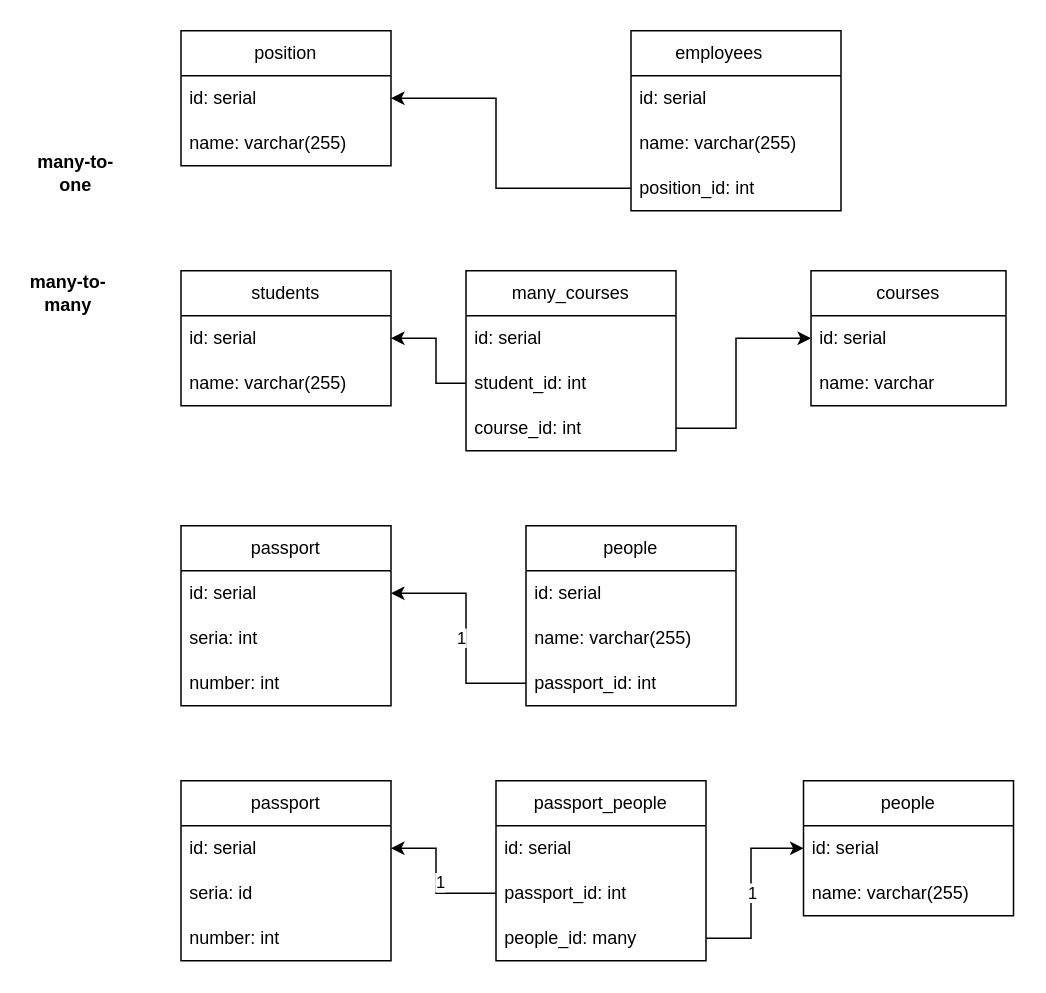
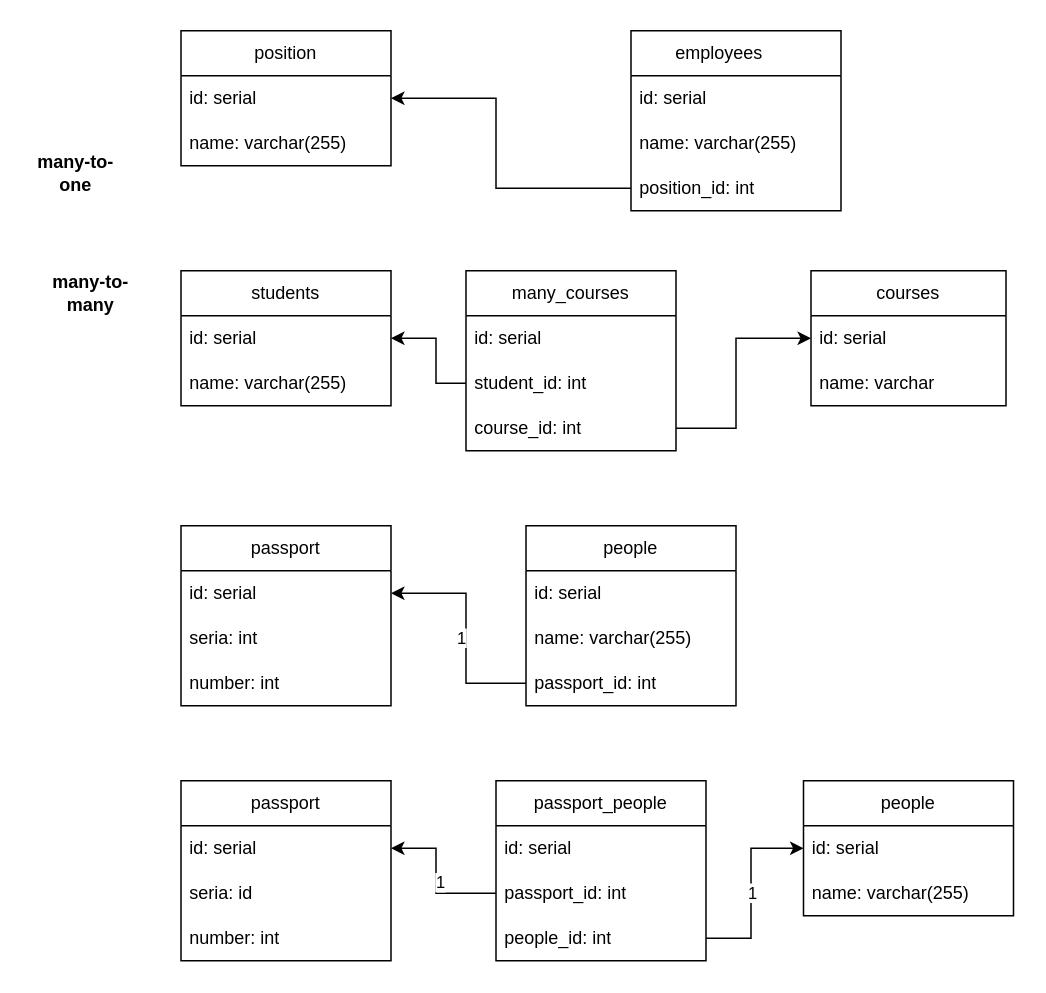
  <mxCell id="0" />
  <mxCell id="1" parent="0" />
  <mxCell id="2" value="position" style="swimlane;fontStyle=0;childLayout=stackLayout;horizontal=1;startSize=30;horizontalStack=0;resizeParent=1;resizeParentMax=0;resizeLast=0;collapsible=1;marginBottom=0;whiteSpace=wrap;html=1;" vertex="1" parent="1"><mxGeometry x="120" y="20" width="140" height="90" as="geometry" /></mxCell>
  <mxCell id="3" value="id: serial" style="text;strokeColor=none;fillColor=none;align=left;verticalAlign=middle;spacingLeft=4;spacingRight=4;overflow=hidden;points=[[0,0.5],[1,0.5]];portConstraint=eastwest;rotatable=0;whiteSpace=wrap;html=1;" vertex="1" parent="2"><mxGeometry y="30" width="140" height="30" as="geometry" /></mxCell>
  <mxCell id="4" value="name: varchar(255)" style="text;strokeColor=none;fillColor=none;align=left;verticalAlign=middle;spacingLeft=4;spacingRight=4;overflow=hidden;points=[[0,0.5],[1,0.5]];portConstraint=eastwest;rotatable=0;whiteSpace=wrap;html=1;" vertex="1" parent="2"><mxGeometry y="60" width="140" height="30" as="geometry" /></mxCell>
  <mxCell id="5" value="employees&lt;span style=&quot;white-space: pre;&quot;&gt;&#09;&lt;/span&gt;" style="swimlane;fontStyle=0;childLayout=stackLayout;horizontal=1;startSize=30;horizontalStack=0;resizeParent=1;resizeParentMax=0;resizeLast=0;collapsible=1;marginBottom=0;whiteSpace=wrap;html=1;" vertex="1" parent="1"><mxGeometry x="420" y="20" width="140" height="120" as="geometry" /></mxCell>
  <mxCell id="6" value="id: serial" style="text;strokeColor=none;fillColor=none;align=left;verticalAlign=middle;spacingLeft=4;spacingRight=4;overflow=hidden;points=[[0,0.5],[1,0.5]];portConstraint=eastwest;rotatable=0;whiteSpace=wrap;html=1;" vertex="1" parent="5"><mxGeometry y="30" width="140" height="30" as="geometry" /></mxCell>
  <mxCell id="7" value="name: varchar(255)" style="text;strokeColor=none;fillColor=none;align=left;verticalAlign=middle;spacingLeft=4;spacingRight=4;overflow=hidden;points=[[0,0.5],[1,0.5]];portConstraint=eastwest;rotatable=0;whiteSpace=wrap;html=1;" vertex="1" parent="5"><mxGeometry y="60" width="140" height="30" as="geometry" /></mxCell>
  <mxCell id="8" value="position_id: int" style="text;strokeColor=none;fillColor=none;align=left;verticalAlign=middle;spacingLeft=4;spacingRight=4;overflow=hidden;points=[[0,0.5],[1,0.5]];portConstraint=eastwest;rotatable=0;whiteSpace=wrap;html=1;" vertex="1" parent="5"><mxGeometry y="90" width="140" height="30" as="geometry" /></mxCell>
  <mxCell id="9" value="" style="endArrow=classic;html=1;rounded=0;entryX=1;entryY=0.5;entryDx=0;entryDy=0;exitX=0;exitY=0.5;exitDx=0;exitDy=0;" edge="1" parent="1" source="8" target="3"><mxGeometry width="50" height="50" relative="1" as="geometry"><mxPoint x="410" y="260" as="sourcePoint" /><mxPoint x="460" y="210" as="targetPoint" /><Array as="points"><mxPoint x="330" y="125" /><mxPoint x="330" y="65" /></Array></mxGeometry></mxCell>
  <mxCell id="10" value="&lt;b&gt;many-to-one&lt;/b&gt;" style="text;html=1;align=center;verticalAlign=middle;whiteSpace=wrap;rounded=0;" vertex="1" parent="1"><mxGeometry x="20" y="100" width="60" height="30" as="geometry" /></mxCell>
  <mxCell id="11" value="students" style="swimlane;fontStyle=0;childLayout=stackLayout;horizontal=1;startSize=30;horizontalStack=0;resizeParent=1;resizeParentMax=0;resizeLast=0;collapsible=1;marginBottom=0;whiteSpace=wrap;html=1;" vertex="1" parent="1"><mxGeometry x="120" y="180" width="140" height="90" as="geometry" /></mxCell>
  <mxCell id="12" value="id: serial" style="text;strokeColor=none;fillColor=none;align=left;verticalAlign=middle;spacingLeft=4;spacingRight=4;overflow=hidden;points=[[0,0.5],[1,0.5]];portConstraint=eastwest;rotatable=0;whiteSpace=wrap;html=1;" vertex="1" parent="11"><mxGeometry y="30" width="140" height="30" as="geometry" /></mxCell>
  <mxCell id="13" value="name: varchar(255)" style="text;strokeColor=none;fillColor=none;align=left;verticalAlign=middle;spacingLeft=4;spacingRight=4;overflow=hidden;points=[[0,0.5],[1,0.5]];portConstraint=eastwest;rotatable=0;whiteSpace=wrap;html=1;" vertex="1" parent="11"><mxGeometry y="60" width="140" height="30" as="geometry" /></mxCell>
  <mxCell id="14" value="many_courses" style="swimlane;fontStyle=0;childLayout=stackLayout;horizontal=1;startSize=30;horizontalStack=0;resizeParent=1;resizeParentMax=0;resizeLast=0;collapsible=1;marginBottom=0;whiteSpace=wrap;html=1;" vertex="1" parent="1"><mxGeometry x="310" y="180" width="140" height="120" as="geometry" /></mxCell>
  <mxCell id="15" value="id: serial" style="text;strokeColor=none;fillColor=none;align=left;verticalAlign=middle;spacingLeft=4;spacingRight=4;overflow=hidden;points=[[0,0.5],[1,0.5]];portConstraint=eastwest;rotatable=0;whiteSpace=wrap;html=1;" vertex="1" parent="14"><mxGeometry y="30" width="140" height="30" as="geometry" /></mxCell>
  <mxCell id="16" value="student_id: int" style="text;strokeColor=none;fillColor=none;align=left;verticalAlign=middle;spacingLeft=4;spacingRight=4;overflow=hidden;points=[[0,0.5],[1,0.5]];portConstraint=eastwest;rotatable=0;whiteSpace=wrap;html=1;" vertex="1" parent="14"><mxGeometry y="60" width="140" height="30" as="geometry" /></mxCell>
  <mxCell id="17" value="course_id: int" style="text;strokeColor=none;fillColor=none;align=left;verticalAlign=middle;spacingLeft=4;spacingRight=4;overflow=hidden;points=[[0,0.5],[1,0.5]];portConstraint=eastwest;rotatable=0;whiteSpace=wrap;html=1;" vertex="1" parent="14"><mxGeometry y="90" width="140" height="30" as="geometry" /></mxCell>
  <mxCell id="18" value="courses" style="swimlane;fontStyle=0;childLayout=stackLayout;horizontal=1;startSize=30;horizontalStack=0;resizeParent=1;resizeParentMax=0;resizeLast=0;collapsible=1;marginBottom=0;whiteSpace=wrap;html=1;" vertex="1" parent="1"><mxGeometry x="540" y="180" width="130" height="90" as="geometry" /></mxCell>
  <mxCell id="19" value="id: serial" style="text;strokeColor=none;fillColor=none;align=left;verticalAlign=middle;spacingLeft=4;spacingRight=4;overflow=hidden;points=[[0,0.5],[1,0.5]];portConstraint=eastwest;rotatable=0;whiteSpace=wrap;html=1;" vertex="1" parent="18"><mxGeometry y="30" width="130" height="30" as="geometry" /></mxCell>
  <mxCell id="20" value="name: varchar" style="text;strokeColor=none;fillColor=none;align=left;verticalAlign=middle;spacingLeft=4;spacingRight=4;overflow=hidden;points=[[0,0.5],[1,0.5]];portConstraint=eastwest;rotatable=0;whiteSpace=wrap;html=1;" vertex="1" parent="18"><mxGeometry y="60" width="130" height="30" as="geometry" /></mxCell>
  <mxCell id="21" value="" style="endArrow=classic;html=1;rounded=0;exitX=1;exitY=0.5;exitDx=0;exitDy=0;entryX=0;entryY=0.5;entryDx=0;entryDy=0;" edge="1" parent="1" source="17" target="19"><mxGeometry width="50" height="50" relative="1" as="geometry"><mxPoint x="465" y="270" as="sourcePoint" /><mxPoint x="515" y="220" as="targetPoint" /><Array as="points"><mxPoint x="490" y="285" /><mxPoint x="490" y="225" /></Array></mxGeometry></mxCell>
  <mxCell id="22" value="" style="endArrow=classic;html=1;rounded=0;entryX=1;entryY=0.5;entryDx=0;entryDy=0;exitX=0;exitY=0.5;exitDx=0;exitDy=0;" edge="1" parent="1" source="16" target="12"><mxGeometry width="50" height="50" relative="1" as="geometry"><mxPoint x="250" y="310" as="sourcePoint" /><mxPoint x="300" y="260" as="targetPoint" /><Array as="points"><mxPoint x="290" y="255" /><mxPoint x="290" y="225" /></Array></mxGeometry></mxCell>
- <mxCell id="23" value="&lt;b&gt;many-to-many&lt;/b&gt;" style="text;html=1;align=center;verticalAlign=middle;whiteSpace=wrap;rounded=0;" vertex="1" parent="1"><mxGeometry x="15" y="180" width="60" height="30" as="geometry" /></mxCell>
+ <mxCell id="23" value="&lt;b&gt;many-to-many&lt;/b&gt;" style="text;html=1;align=center;verticalAlign=middle;whiteSpace=wrap;rounded=0;" vertex="1" parent="1"><mxGeometry x="30" y="180" width="60" height="30" as="geometry" /></mxCell>
  <mxCell id="24" value="passport" style="swimlane;fontStyle=0;childLayout=stackLayout;horizontal=1;startSize=30;horizontalStack=0;resizeParent=1;resizeParentMax=0;resizeLast=0;collapsible=1;marginBottom=0;whiteSpace=wrap;html=1;" vertex="1" parent="1"><mxGeometry x="120" y="350" width="140" height="120" as="geometry" /></mxCell>
  <mxCell id="25" value="id: serial" style="text;strokeColor=none;fillColor=none;align=left;verticalAlign=middle;spacingLeft=4;spacingRight=4;overflow=hidden;points=[[0,0.5],[1,0.5]];portConstraint=eastwest;rotatable=0;whiteSpace=wrap;html=1;" vertex="1" parent="24"><mxGeometry y="30" width="140" height="30" as="geometry" /></mxCell>
  <mxCell id="26" value="seria: int&lt;span style=&quot;white-space: pre;&quot;&gt;&#09;&lt;/span&gt;" style="text;strokeColor=none;fillColor=none;align=left;verticalAlign=middle;spacingLeft=4;spacingRight=4;overflow=hidden;points=[[0,0.5],[1,0.5]];portConstraint=eastwest;rotatable=0;whiteSpace=wrap;html=1;" vertex="1" parent="24"><mxGeometry y="60" width="140" height="30" as="geometry" /></mxCell>
  <mxCell id="27" value="number: int" style="text;strokeColor=none;fillColor=none;align=left;verticalAlign=middle;spacingLeft=4;spacingRight=4;overflow=hidden;points=[[0,0.5],[1,0.5]];portConstraint=eastwest;rotatable=0;whiteSpace=wrap;html=1;" vertex="1" parent="24"><mxGeometry y="90" width="140" height="30" as="geometry" /></mxCell>
  <mxCell id="28" value="people" style="swimlane;fontStyle=0;childLayout=stackLayout;horizontal=1;startSize=30;horizontalStack=0;resizeParent=1;resizeParentMax=0;resizeLast=0;collapsible=1;marginBottom=0;whiteSpace=wrap;html=1;" vertex="1" parent="1"><mxGeometry x="350" y="350" width="140" height="120" as="geometry" /></mxCell>
  <mxCell id="29" value="id: serial" style="text;strokeColor=none;fillColor=none;align=left;verticalAlign=middle;spacingLeft=4;spacingRight=4;overflow=hidden;points=[[0,0.5],[1,0.5]];portConstraint=eastwest;rotatable=0;whiteSpace=wrap;html=1;" vertex="1" parent="28"><mxGeometry y="30" width="140" height="30" as="geometry" /></mxCell>
  <mxCell id="30" value="name: varchar(255)" style="text;strokeColor=none;fillColor=none;align=left;verticalAlign=middle;spacingLeft=4;spacingRight=4;overflow=hidden;points=[[0,0.5],[1,0.5]];portConstraint=eastwest;rotatable=0;whiteSpace=wrap;html=1;" vertex="1" parent="28"><mxGeometry y="60" width="140" height="30" as="geometry" /></mxCell>
  <mxCell id="31" value="passport_id: int" style="text;strokeColor=none;fillColor=none;align=left;verticalAlign=middle;spacingLeft=4;spacingRight=4;overflow=hidden;points=[[0,0.5],[1,0.5]];portConstraint=eastwest;rotatable=0;whiteSpace=wrap;html=1;" vertex="1" parent="28"><mxGeometry y="90" width="140" height="30" as="geometry" /></mxCell>
  <mxCell id="32" value="" style="endArrow=classic;html=1;rounded=0;entryX=1;entryY=0.5;entryDx=0;entryDy=0;exitX=0;exitY=0.5;exitDx=0;exitDy=0;" edge="1" parent="1" source="31" target="25"><mxGeometry relative="1" as="geometry"><mxPoint x="240" y="409.5" as="sourcePoint" /><mxPoint x="340" y="409.5" as="targetPoint" /><Array as="points"><mxPoint x="310" y="455" /><mxPoint x="310" y="395" /></Array></mxGeometry></mxCell>
  <mxCell id="33" value="1" style="edgeLabel;html=1;align=center;verticalAlign=middle;resizable=0;points=[];" vertex="1" connectable="0" parent="32"><mxGeometry x="-0.067" y="4" relative="1" as="geometry"><mxPoint y="-1" as="offset" /></mxGeometry></mxCell>
  <mxCell id="34" value="passport" style="swimlane;fontStyle=0;childLayout=stackLayout;horizontal=1;startSize=30;horizontalStack=0;resizeParent=1;resizeParentMax=0;resizeLast=0;collapsible=1;marginBottom=0;whiteSpace=wrap;html=1;" vertex="1" parent="1"><mxGeometry x="120" y="520" width="140" height="120" as="geometry" /></mxCell>
  <mxCell id="35" value="id: serial" style="text;strokeColor=none;fillColor=none;align=left;verticalAlign=middle;spacingLeft=4;spacingRight=4;overflow=hidden;points=[[0,0.5],[1,0.5]];portConstraint=eastwest;rotatable=0;whiteSpace=wrap;html=1;" vertex="1" parent="34"><mxGeometry y="30" width="140" height="30" as="geometry" /></mxCell>
  <mxCell id="36" value="seria: id" style="text;strokeColor=none;fillColor=none;align=left;verticalAlign=middle;spacingLeft=4;spacingRight=4;overflow=hidden;points=[[0,0.5],[1,0.5]];portConstraint=eastwest;rotatable=0;whiteSpace=wrap;html=1;" vertex="1" parent="34"><mxGeometry y="60" width="140" height="30" as="geometry" /></mxCell>
  <mxCell id="37" value="number: int" style="text;strokeColor=none;fillColor=none;align=left;verticalAlign=middle;spacingLeft=4;spacingRight=4;overflow=hidden;points=[[0,0.5],[1,0.5]];portConstraint=eastwest;rotatable=0;whiteSpace=wrap;html=1;" vertex="1" parent="34"><mxGeometry y="90" width="140" height="30" as="geometry" /></mxCell>
  <mxCell id="38" value="passport_people" style="swimlane;fontStyle=0;childLayout=stackLayout;horizontal=1;startSize=30;horizontalStack=0;resizeParent=1;resizeParentMax=0;resizeLast=0;collapsible=1;marginBottom=0;whiteSpace=wrap;html=1;" vertex="1" parent="1"><mxGeometry x="330" y="520" width="140" height="120" as="geometry" /></mxCell>
  <mxCell id="39" value="id: serial" style="text;strokeColor=none;fillColor=none;align=left;verticalAlign=middle;spacingLeft=4;spacingRight=4;overflow=hidden;points=[[0,0.5],[1,0.5]];portConstraint=eastwest;rotatable=0;whiteSpace=wrap;html=1;" vertex="1" parent="38"><mxGeometry y="30" width="140" height="30" as="geometry" /></mxCell>
  <mxCell id="40" value="passport_id: int" style="text;strokeColor=none;fillColor=none;align=left;verticalAlign=middle;spacingLeft=4;spacingRight=4;overflow=hidden;points=[[0,0.5],[1,0.5]];portConstraint=eastwest;rotatable=0;whiteSpace=wrap;html=1;" vertex="1" parent="38"><mxGeometry y="60" width="140" height="30" as="geometry" /></mxCell>
- <mxCell id="41" value="people_id: many" style="text;strokeColor=none;fillColor=none;align=left;verticalAlign=middle;spacingLeft=4;spacingRight=4;overflow=hidden;points=[[0,0.5],[1,0.5]];portConstraint=eastwest;rotatable=0;whiteSpace=wrap;html=1;" vertex="1" parent="38"><mxGeometry y="90" width="140" height="30" as="geometry" /></mxCell>
+ <mxCell id="41" value="people_id: int" style="text;strokeColor=none;fillColor=none;align=left;verticalAlign=middle;spacingLeft=4;spacingRight=4;overflow=hidden;points=[[0,0.5],[1,0.5]];portConstraint=eastwest;rotatable=0;whiteSpace=wrap;html=1;" vertex="1" parent="38"><mxGeometry y="90" width="140" height="30" as="geometry" /></mxCell>
  <mxCell id="42" value="people" style="swimlane;fontStyle=0;childLayout=stackLayout;horizontal=1;startSize=30;horizontalStack=0;resizeParent=1;resizeParentMax=0;resizeLast=0;collapsible=1;marginBottom=0;whiteSpace=wrap;html=1;" vertex="1" parent="1"><mxGeometry x="535" y="520" width="140" height="90" as="geometry" /></mxCell>
  <mxCell id="43" value="id: serial" style="text;strokeColor=none;fillColor=none;align=left;verticalAlign=middle;spacingLeft=4;spacingRight=4;overflow=hidden;points=[[0,0.5],[1,0.5]];portConstraint=eastwest;rotatable=0;whiteSpace=wrap;html=1;" vertex="1" parent="42"><mxGeometry y="30" width="140" height="30" as="geometry" /></mxCell>
  <mxCell id="44" value="name: varchar(255)" style="text;strokeColor=none;fillColor=none;align=left;verticalAlign=middle;spacingLeft=4;spacingRight=4;overflow=hidden;points=[[0,0.5],[1,0.5]];portConstraint=eastwest;rotatable=0;whiteSpace=wrap;html=1;" vertex="1" parent="42"><mxGeometry y="60" width="140" height="30" as="geometry" /></mxCell>
  <mxCell id="45" value="" style="endArrow=classic;html=1;rounded=0;entryX=0;entryY=0.5;entryDx=0;entryDy=0;exitX=1;exitY=0.5;exitDx=0;exitDy=0;" edge="1" parent="1" source="41" target="43"><mxGeometry relative="1" as="geometry"><mxPoint x="510" y="600" as="sourcePoint" /><mxPoint x="560" y="650" as="targetPoint" /><Array as="points"><mxPoint x="500" y="625" /><mxPoint x="500" y="565" /></Array></mxGeometry></mxCell>
  <mxCell id="46" value="1" style="edgeLabel;html=1;align=center;verticalAlign=middle;resizable=0;points=[];" vertex="1" connectable="0" parent="45"><mxGeometry x="-0.024" relative="1" as="geometry"><mxPoint as="offset" /></mxGeometry></mxCell>
  <mxCell id="47" value="" style="endArrow=classic;html=1;rounded=0;entryX=1;entryY=0.5;entryDx=0;entryDy=0;exitX=0;exitY=0.5;exitDx=0;exitDy=0;" edge="1" parent="1" source="40" target="35"><mxGeometry relative="1" as="geometry"><mxPoint x="220" y="609" as="sourcePoint" /><mxPoint x="320" y="609" as="targetPoint" /><Array as="points"><mxPoint x="290" y="595" /><mxPoint x="290" y="565" /></Array></mxGeometry></mxCell>
  <mxCell id="48" value="1" style="edgeLabel;html=1;align=center;verticalAlign=middle;resizable=0;points=[];" vertex="1" connectable="0" parent="47"><mxGeometry x="-0.04" y="-2" relative="1" as="geometry"><mxPoint as="offset" /></mxGeometry></mxCell>
